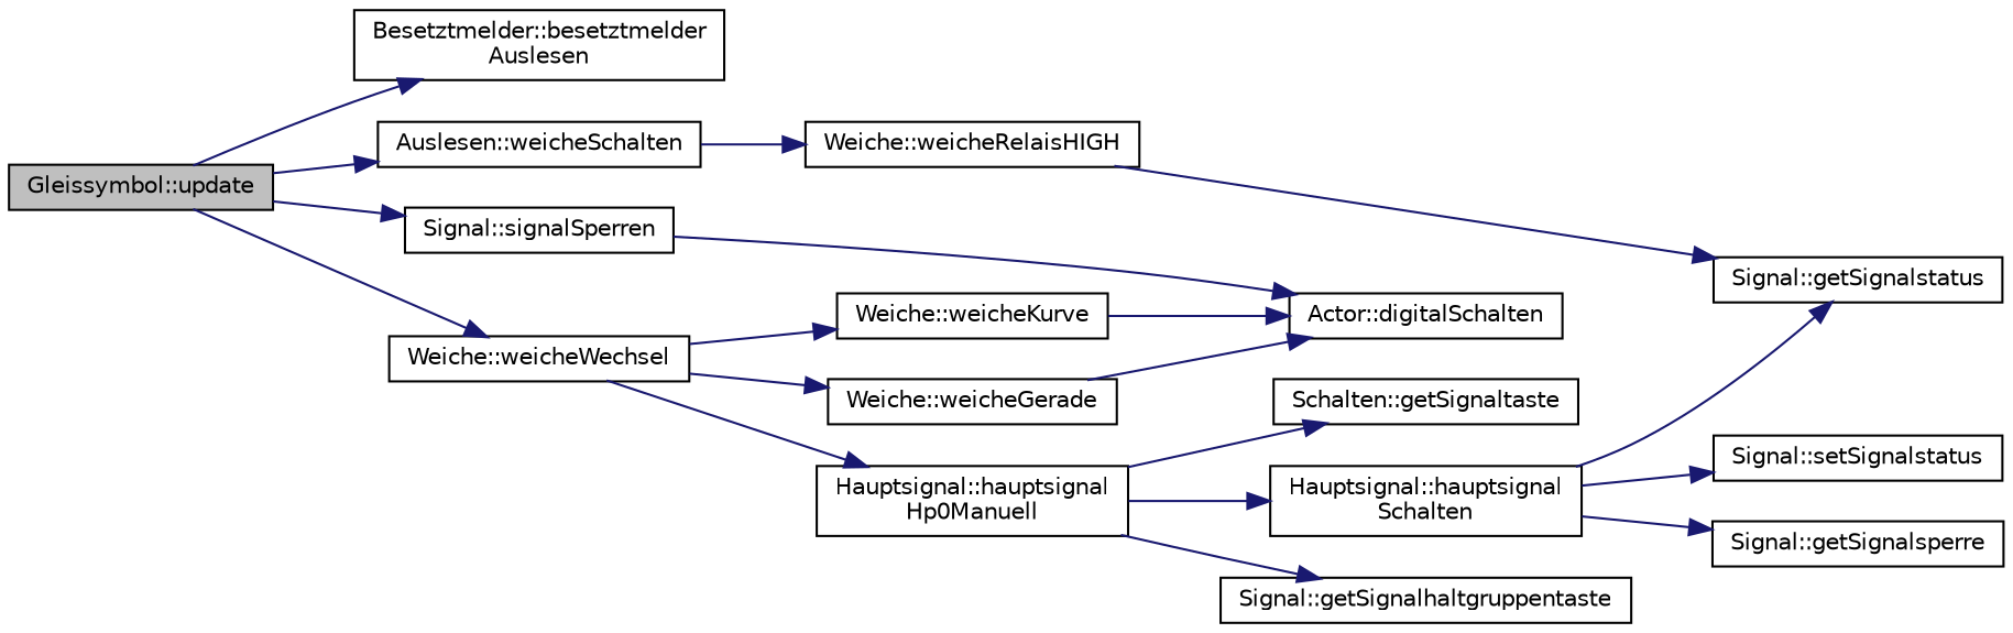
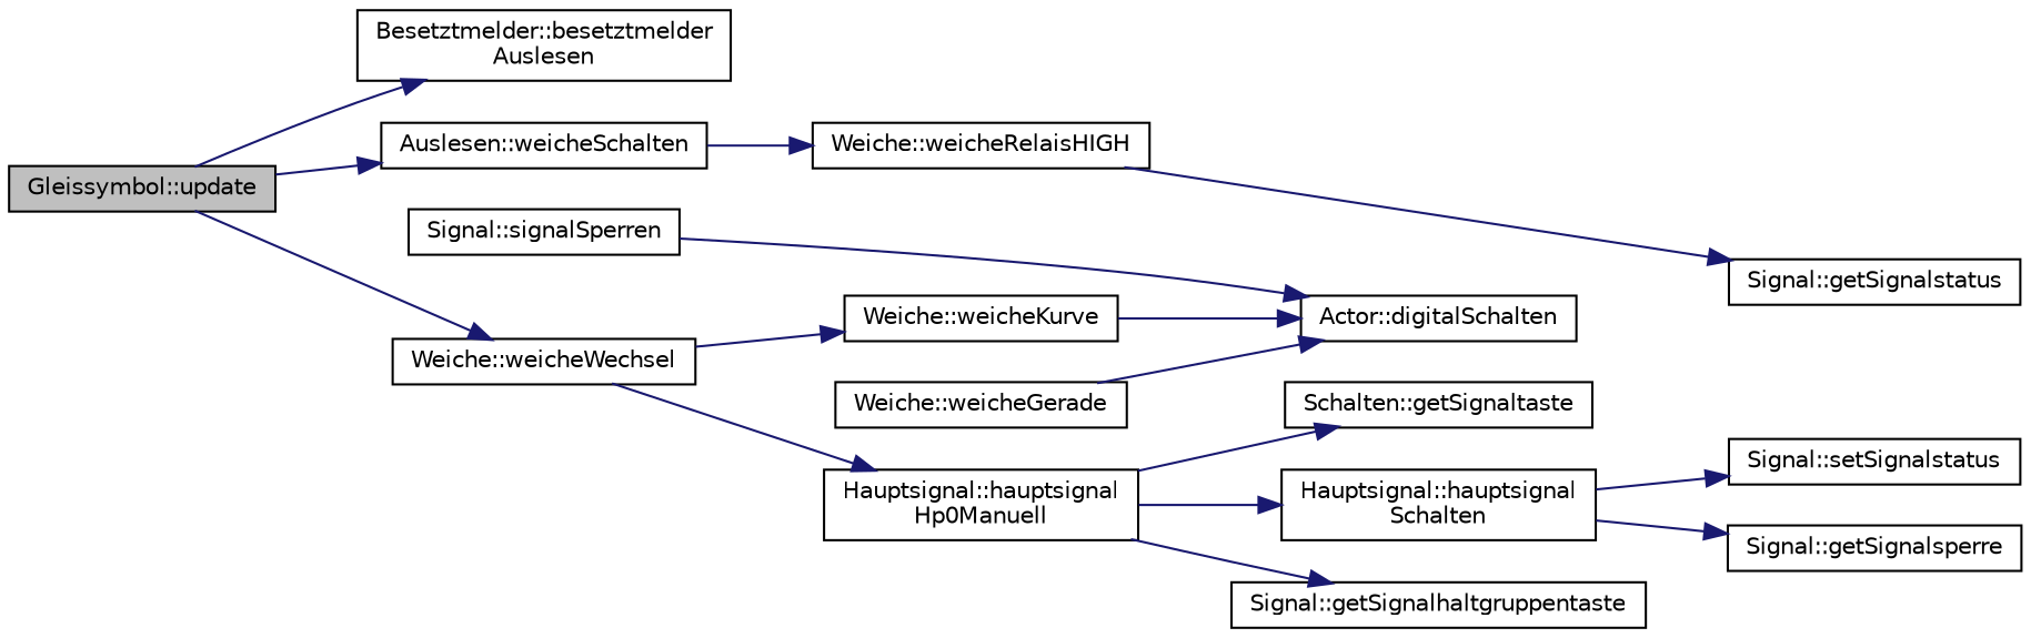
  digraph {
    rankdir=LR
    node [color=black fillcolor=white fontname=Helvetica fontsize=10 shape=record style=filled]
    edge [color=midnightblue fontname=Helvetica fontsize=10 labelfontname=Helvetica labelfontsize=10 style=solid]
    n1 [fillcolor=grey75 fontcolor=black height=0.2 label="Gleissymbol::update" width=0.4]
    n2 [height=0.2 label="Besetztmelder::besetztmelder\lAuslesen" width=0.4]
    n3 [height=0.2 label="Signal::signalSperren" width=0.4]
    n4 [height=0.2 label="Auslesen::weicheSchalten" width=0.4]
    n5 [height=0.2 label="Weiche::weicheWechsel" width=0.4]
    n6 [height=0.2 label="Hauptsignal::hauptsignal\lHp0Manuell" width=0.4]
    n7 [height=0.2 label="Signal::getSignalhaltgruppentaste" width=0.4]
    n8 [height=0.2 label="Schalten::getSignaltaste" width=0.4]
    n9 [height=0.2 label="Hauptsignal::hauptsignal\lSchalten" width=0.4]
    n10 [height=0.2 label="Actor::digitalSchalten" width=0.4]
    n11 [height=0.2 label="Weiche::weicheRelaisHIGH" width=0.4]
    n12 [height=0.2 label="Weiche::weicheGerade" width=0.4]
    n13 [height=0.2 label="Weiche::weicheKurve" width=0.4]
    n14 [height=0.2 label="Signal::getSignalsperre" width=0.4]
    n15 [height=0.2 label="Signal::getSignalstatus" width=0.4]
    n16 [height=0.2 label="Signal::setSignalstatus" width=0.4]
    n1 -> n2
-   n1 -> n3
    n1 -> n4
    n1 -> n5
    n3 -> n10
    n4 -> n11
    n5 -> n6
-   n5 -> n12
    n5 -> n13
    n6 -> n7
    n6 -> n8
    n6 -> n9
    n9 -> n14
-   n9 -> n15
    n9 -> n16
    n11 -> n15
    n12 -> n10
    n13 -> n10
  }
